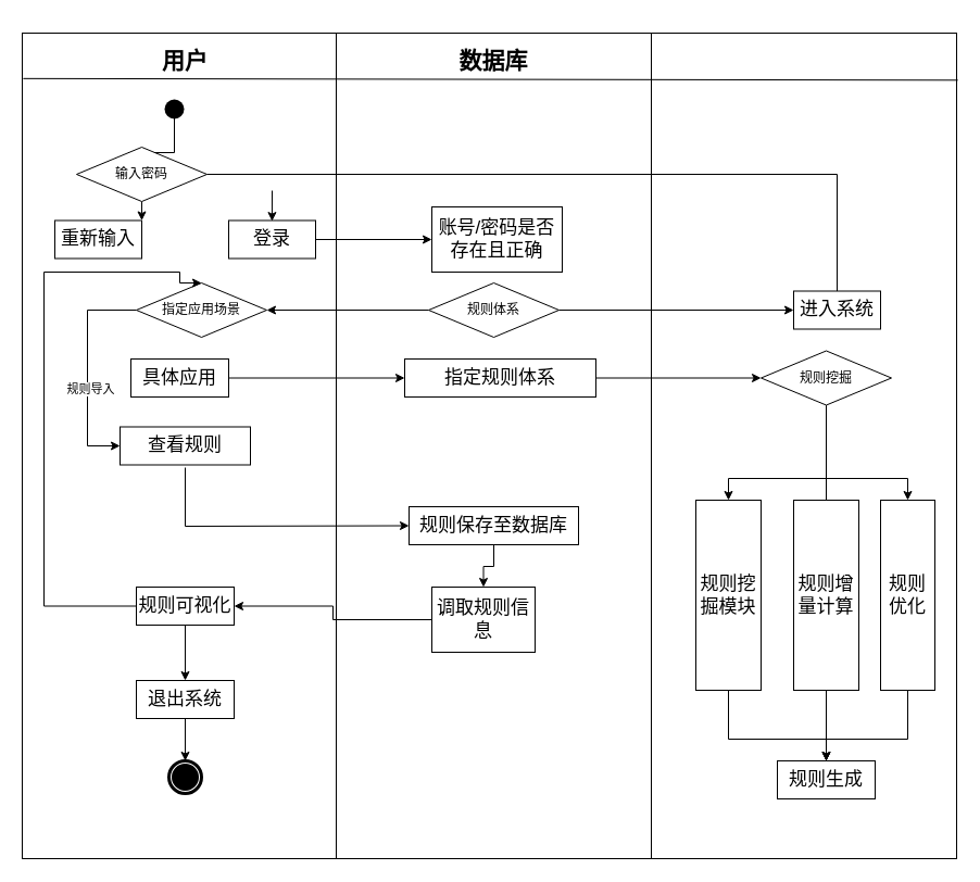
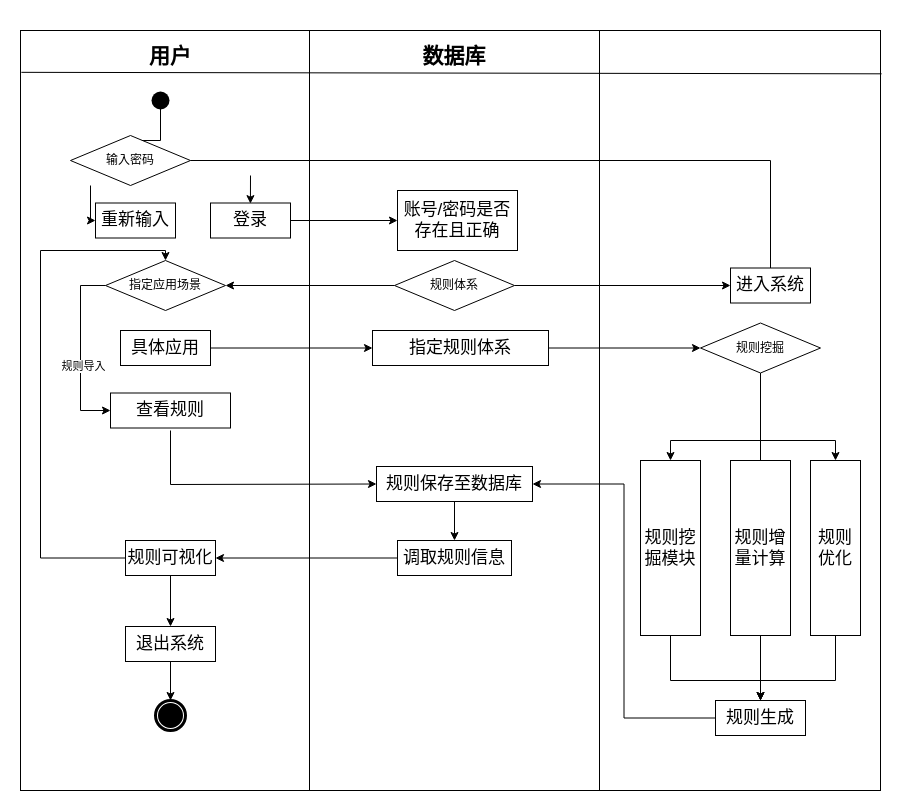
  <mxCell id="0" />
  <mxCell id="1" parent="0" />
  <mxCell id="2" value="" style="rounded=0;whiteSpace=wrap;html=1;strokeColor=#000000;strokeWidth=1;" parent="1" vertex="1"><mxGeometry x="20" y="30" width="290" height="760" as="geometry" /></mxCell>
  <mxCell id="3" style="edgeStyle=orthogonalEdgeStyle;rounded=0;orthogonalLoop=1;jettySize=auto;html=1;fontSize=21;" parent="1" source="4" target="6" edge="1"><mxGeometry relative="1" as="geometry" /></mxCell>
  <mxCell id="4" value="" style="shape=waypoint;sketch=0;fillStyle=solid;size=6;pointerEvents=1;points=[];fillColor=none;resizable=0;rotatable=0;perimeter=centerPerimeter;snapToPoint=1;strokeWidth=7;" parent="1" vertex="1"><mxGeometry x="140" y="80" width="40" height="40" as="geometry" /></mxCell>
  <mxCell id="5" style="edgeStyle=orthogonalEdgeStyle;rounded=0;orthogonalLoop=1;jettySize=auto;html=1;fontSize=21;" parent="1" source="6" target="22" edge="1"><mxGeometry relative="1" as="geometry"><Array as="points"><mxPoint x="90" y="175" /><mxPoint x="90" y="220" /><mxPoint x="80" y="220" /></Array></mxGeometry></mxCell>
  <mxCell id="6" value="输入密码" style="strokeWidth=1;html=1;shape=mxgraph.flowchart.decision;whiteSpace=wrap;" parent="1" vertex="1"><mxGeometry x="70" y="135" width="120" height="50" as="geometry" /></mxCell>
  <mxCell id="7" style="edgeStyle=orthogonalEdgeStyle;rounded=0;orthogonalLoop=1;jettySize=auto;html=1;entryX=0;entryY=0.5;entryDx=0;entryDy=0;fontSize=21;startArrow=none;startFill=0;endArrow=classic;endFill=1;exitX=0;exitY=0.5;exitDx=0;exitDy=0;exitPerimeter=0;" parent="1" source="9" target="28" edge="1"><mxGeometry relative="1" as="geometry"><Array as="points"><mxPoint x="80" y="285" /><mxPoint x="80" y="410" /></Array></mxGeometry></mxCell>
  <mxCell id="8" value="规则导入" style="edgeLabel;html=1;align=center;verticalAlign=middle;resizable=0;points=[];" vertex="1" connectable="0" parent="7"><mxGeometry x="0.167" y="2" relative="1" as="geometry"><mxPoint as="offset" /></mxGeometry></mxCell>
- <mxCell id="9" value="指定应用场景" style="strokeWidth=1;html=1;shape=mxgraph.flowchart.decision;whiteSpace=wrap;" parent="1" vertex="1"><mxGeometry x="125" y="260" width="120" height="50" as="geometry" /></mxCell>
+ <mxCell id="9" value="指定应用场景" style="strokeWidth=1;html=1;shape=mxgraph.flowchart.decision;whiteSpace=wrap;" parent="1" vertex="1"><mxGeometry x="105" y="260" width="120" height="50" as="geometry" /></mxCell>
  <mxCell id="10" value="" style="ellipse;html=1;shape=endState;fillColor=#000000;strokeColor=#000000;strokeWidth=3;" parent="1" vertex="1"><mxGeometry x="155" y="700" width="30" height="30" as="geometry" /></mxCell>
  <mxCell id="11" value="" style="rounded=0;whiteSpace=wrap;html=1;strokeColor=#000000;strokeWidth=1;" parent="1" vertex="1"><mxGeometry x="309" y="30" width="290" height="760" as="geometry" /></mxCell>
  <mxCell id="12" value="" style="rounded=0;whiteSpace=wrap;html=1;strokeColor=#000000;strokeWidth=1;" parent="1" vertex="1"><mxGeometry x="599" y="30" width="281" height="760" as="geometry" /></mxCell>
  <mxCell id="13" value="" style="endArrow=none;html=1;rounded=0;exitX=0.003;exitY=0.044;exitDx=0;exitDy=0;exitPerimeter=0;entryX=1.004;entryY=0.057;entryDx=0;entryDy=0;entryPerimeter=0;" parent="1" edge="1" target="12"><mxGeometry width="50" height="50" relative="1" as="geometry"><mxPoint x="20.87" y="71.84" as="sourcePoint" /><mxPoint x="870" y="72" as="targetPoint" /></mxGeometry></mxCell>
  <mxCell id="14" value="用户" style="text;html=1;strokeColor=none;fillColor=none;align=center;verticalAlign=middle;whiteSpace=wrap;rounded=0;strokeWidth=3;fontSize=21;fontStyle=1" parent="1" vertex="1"><mxGeometry x="140" y="40" width="60" height="30" as="geometry" /></mxCell>
  <mxCell id="15" value="数据库" style="text;html=1;strokeColor=none;fillColor=none;align=center;verticalAlign=middle;whiteSpace=wrap;rounded=0;strokeWidth=3;fontSize=21;fontStyle=1" parent="1" vertex="1"><mxGeometry x="321" y="20" width="266" height="70" as="geometry" /></mxCell>
  <mxCell id="16" value="账号/密码是否存在且正确" style="rounded=0;whiteSpace=wrap;html=1;strokeColor=#000000;strokeWidth=1;fontSize=17;" parent="1" vertex="1"><mxGeometry x="397" y="190" width="120" height="60" as="geometry" /></mxCell>
  <mxCell id="17" style="edgeStyle=orthogonalEdgeStyle;rounded=0;orthogonalLoop=1;jettySize=auto;html=1;entryX=1;entryY=0.5;entryDx=0;entryDy=0;entryPerimeter=0;fontSize=21;endArrow=none;endFill=0;exitX=0.5;exitY=0;exitDx=0;exitDy=0;" parent="1" source="18" target="6" edge="1"><mxGeometry relative="1" as="geometry"><Array as="points"><mxPoint x="770" y="268" /><mxPoint x="770" y="175" /></Array></mxGeometry></mxCell>
  <mxCell id="18" value="进入系统" style="rounded=0;whiteSpace=wrap;html=1;strokeColor=#000000;strokeWidth=1;fontSize=17;" parent="1" vertex="1"><mxGeometry x="730" y="267.5" width="80" height="35" as="geometry" /></mxCell>
  <mxCell id="19" style="edgeStyle=orthogonalEdgeStyle;rounded=0;orthogonalLoop=1;jettySize=auto;html=1;entryX=0;entryY=0.5;entryDx=0;entryDy=0;fontSize=21;" parent="1" source="21" target="16" edge="1"><mxGeometry relative="1" as="geometry" /></mxCell>
  <mxCell id="20" style="edgeStyle=orthogonalEdgeStyle;rounded=0;orthogonalLoop=1;jettySize=auto;html=1;fontSize=21;endArrow=none;endFill=0;exitX=0.499;exitY=0.018;exitDx=0;exitDy=0;exitPerimeter=0;startArrow=classic;startFill=1;" parent="1" source="21" edge="1"><mxGeometry relative="1" as="geometry"><mxPoint x="250" y="175" as="targetPoint" /><mxPoint x="250" y="225" as="sourcePoint" /></mxGeometry></mxCell>
  <mxCell id="21" value="登录" style="rounded=0;whiteSpace=wrap;html=1;strokeColor=#000000;strokeWidth=1;fontSize=17;" parent="1" vertex="1"><mxGeometry x="210" y="202.5" width="80" height="35" as="geometry" /></mxCell>
- <mxCell id="22" value="重新输入" style="rounded=0;whiteSpace=wrap;html=1;strokeColor=#000000;strokeWidth=1;fontSize=17;" parent="1" vertex="1"><mxGeometry x="50" y="202.5" width="80" height="35" as="geometry" /></mxCell>
+ <mxCell id="22" value="重新输入" style="rounded=0;whiteSpace=wrap;html=1;strokeColor=#000000;strokeWidth=1;fontSize=17;" parent="1" vertex="1"><mxGeometry x="95" y="202.5" width="80" height="35" as="geometry" /></mxCell>
  <mxCell id="23" style="edgeStyle=orthogonalEdgeStyle;rounded=0;orthogonalLoop=1;jettySize=auto;html=1;entryX=0;entryY=0.5;entryDx=0;entryDy=0;fontSize=21;" parent="1" source="25" target="18" edge="1"><mxGeometry relative="1" as="geometry" /></mxCell>
  <mxCell id="24" style="edgeStyle=orthogonalEdgeStyle;rounded=0;orthogonalLoop=1;jettySize=auto;html=1;fontSize=21;" parent="1" source="25" target="9" edge="1"><mxGeometry relative="1" as="geometry" /></mxCell>
  <mxCell id="25" value="规则体系" style="strokeWidth=1;html=1;shape=mxgraph.flowchart.decision;whiteSpace=wrap;" parent="1" vertex="1"><mxGeometry x="394" y="260" width="120" height="50" as="geometry" /></mxCell>
  <mxCell id="26" style="edgeStyle=orthogonalEdgeStyle;rounded=0;orthogonalLoop=1;jettySize=auto;html=1;entryX=0;entryY=0.5;entryDx=0;entryDy=0;fontSize=21;startArrow=none;startFill=0;endArrow=classic;endFill=1;" parent="1" source="27" target="35" edge="1"><mxGeometry relative="1" as="geometry" /></mxCell>
  <mxCell id="27" value="具体应用" style="rounded=0;whiteSpace=wrap;html=1;strokeColor=#000000;strokeWidth=1;fontSize=17;" parent="1" vertex="1"><mxGeometry x="120" y="330" width="90" height="35" as="geometry" /></mxCell>
  <mxCell id="28" value="查看规则" style="rounded=0;whiteSpace=wrap;html=1;strokeColor=#000000;strokeWidth=1;fontSize=17;" parent="1" vertex="1"><mxGeometry x="110" y="392.5" width="120" height="35" as="geometry" /></mxCell>
  <mxCell id="29" style="edgeStyle=orthogonalEdgeStyle;rounded=0;orthogonalLoop=1;jettySize=auto;html=1;entryX=0.5;entryY=0;entryDx=0;entryDy=0;fontSize=21;startArrow=none;startFill=0;endArrow=classic;endFill=1;" parent="1" source="31" target="33" edge="1"><mxGeometry relative="1" as="geometry" /></mxCell>
  <mxCell id="30" style="edgeStyle=orthogonalEdgeStyle;rounded=0;orthogonalLoop=1;jettySize=auto;html=1;exitX=0;exitY=0.5;exitDx=0;exitDy=0;entryX=0.5;entryY=0;entryDx=0;entryDy=0;entryPerimeter=0;fontSize=11;" edge="1" parent="1" source="31" target="9"><mxGeometry relative="1" as="geometry"><Array as="points"><mxPoint y="558" x="40" /><mxPoint y="250" x="40" /><mxPoint x="165" y="250" /></Array></mxGeometry></mxCell>
  <mxCell id="31" value="规则可视化" style="rounded=0;whiteSpace=wrap;html=1;strokeColor=#000000;strokeWidth=1;fontSize=17;" parent="1" vertex="1"><mxGeometry x="125" y="540" width="90" height="35" as="geometry" /></mxCell>
  <mxCell id="32" style="edgeStyle=orthogonalEdgeStyle;rounded=0;orthogonalLoop=1;jettySize=auto;html=1;entryX=0.5;entryY=0;entryDx=0;entryDy=0;fontSize=21;startArrow=none;startFill=0;endArrow=classic;endFill=1;" parent="1" source="33" target="10" edge="1"><mxGeometry relative="1" as="geometry" /></mxCell>
  <mxCell id="33" value="退出系统" style="rounded=0;whiteSpace=wrap;html=1;strokeColor=#000000;strokeWidth=1;fontSize=17;" parent="1" vertex="1"><mxGeometry x="125" y="626" width="90" height="35" as="geometry" /></mxCell>
  <mxCell id="34" style="edgeStyle=orthogonalEdgeStyle;rounded=0;orthogonalLoop=1;jettySize=auto;html=1;entryX=0;entryY=0.5;entryDx=0;entryDy=0;entryPerimeter=0;fontSize=21;startArrow=none;startFill=0;endArrow=classic;endFill=1;" parent="1" source="35" target="43" edge="1"><mxGeometry relative="1" as="geometry" /></mxCell>
  <mxCell id="35" value="指定规则体系" style="rounded=0;whiteSpace=wrap;html=1;strokeColor=#000000;strokeWidth=1;fontSize=17;" parent="1" vertex="1"><mxGeometry x="372" y="330" width="176" height="35" as="geometry" /></mxCell>
  <mxCell id="36" value="" style="edgeStyle=orthogonalEdgeStyle;rounded=0;orthogonalLoop=1;jettySize=auto;html=1;" edge="1" parent="1" source="37" target="39"><mxGeometry relative="1" as="geometry" /></mxCell>
  <mxCell id="37" value="规则保存至数据库" style="rounded=0;whiteSpace=wrap;html=1;strokeColor=#000000;strokeWidth=1;fontSize=17;" parent="1" vertex="1"><mxGeometry x="376" y="466" width="156" height="35" as="geometry" /></mxCell>
  <mxCell id="38" value="" style="edgeStyle=orthogonalEdgeStyle;rounded=0;orthogonalLoop=1;jettySize=auto;html=1;entryX=1;entryY=0.5;entryDx=0;entryDy=0;" edge="1" parent="1" source="39" target="31"><mxGeometry relative="1" as="geometry" /></mxCell>
- <mxCell id="39" value="调取规则信息" style="rounded=0;whiteSpace=wrap;html=1;strokeColor=#000000;strokeWidth=1;fontSize=17;" parent="1" vertex="1"><mxGeometry x="397" y="540" width="95" height="60" as="geometry" /></mxCell>
+ <mxCell id="39" value="调取规则信息" style="rounded=0;whiteSpace=wrap;html=1;strokeColor=#000000;strokeWidth=1;fontSize=17;" parent="1" vertex="1"><mxGeometry x="397" y="540" width="114" height="35" as="geometry" /></mxCell>
  <mxCell id="40" style="edgeStyle=orthogonalEdgeStyle;rounded=0;orthogonalLoop=1;jettySize=auto;html=1;entryX=0.5;entryY=0;entryDx=0;entryDy=0;fontSize=21;startArrow=none;startFill=0;endArrow=classic;endFill=1;" parent="1" source="43" edge="1"><mxGeometry relative="1" as="geometry"><mxPoint x="760" y="501" as="targetPoint" /></mxGeometry></mxCell>
  <mxCell id="41" style="edgeStyle=orthogonalEdgeStyle;rounded=0;orthogonalLoop=1;jettySize=auto;html=1;fontSize=21;startArrow=none;startFill=0;endArrow=classic;endFill=1;entryX=0.5;entryY=0;entryDx=0;entryDy=0;" parent="1" source="43" target="45" edge="1"><mxGeometry relative="1" as="geometry"><Array as="points"><mxPoint x="760" y="440" /><mxPoint x="670" y="440" /></Array><mxPoint x="670" y="450" as="targetPoint" /></mxGeometry></mxCell>
  <mxCell id="42" style="edgeStyle=orthogonalEdgeStyle;rounded=0;orthogonalLoop=1;jettySize=auto;html=1;entryX=0.5;entryY=0;entryDx=0;entryDy=0;fontSize=21;startArrow=none;startFill=0;endArrow=classic;endFill=1;" parent="1" source="43" target="48" edge="1"><mxGeometry relative="1" as="geometry"><Array as="points"><mxPoint x="760" y="440" /><mxPoint x="835" y="440" /></Array></mxGeometry></mxCell>
  <mxCell id="43" value="规则挖掘" style="strokeWidth=1;html=1;shape=mxgraph.flowchart.decision;whiteSpace=wrap;" parent="1" vertex="1"><mxGeometry x="700" y="322.5" width="120" height="50" as="geometry" /></mxCell>
  <mxCell id="44" style="edgeStyle=orthogonalEdgeStyle;rounded=0;orthogonalLoop=1;jettySize=auto;html=1;fontSize=21;startArrow=none;startFill=0;endArrow=classic;endFill=1;exitX=0.5;exitY=1;exitDx=0;exitDy=0;" parent="1" source="45" edge="1"><mxGeometry relative="1" as="geometry"><mxPoint x="760" y="700" as="targetPoint" /><Array as="points"><mxPoint x="670" y="680" /><mxPoint x="760" y="680" /></Array></mxGeometry></mxCell>
  <mxCell id="45" value="规则挖掘模块" style="rounded=0;whiteSpace=wrap;html=1;strokeColor=#000000;strokeWidth=1;fontSize=17;" parent="1" vertex="1"><mxGeometry x="640" y="460" width="60" height="175" as="geometry" /></mxCell>
  <mxCell id="46" style="edgeStyle=orthogonalEdgeStyle;rounded=0;orthogonalLoop=1;jettySize=auto;html=1;fontSize=21;startArrow=none;startFill=0;endArrow=classic;endFill=1;exitX=0.5;exitY=1;exitDx=0;exitDy=0;" parent="1" source="52" target="51" edge="1"><mxGeometry relative="1" as="geometry"><mxPoint x="760" y="661" as="sourcePoint" /></mxGeometry></mxCell>
  <mxCell id="47" style="edgeStyle=orthogonalEdgeStyle;rounded=0;orthogonalLoop=1;jettySize=auto;html=1;fontSize=21;startArrow=none;startFill=0;endArrow=classic;endFill=1;" parent="1" source="48" edge="1"><mxGeometry relative="1" as="geometry"><mxPoint x="760" y="700" as="targetPoint" /><Array as="points"><mxPoint x="835" y="680" /><mxPoint x="760" y="680" /></Array></mxGeometry></mxCell>
  <mxCell id="48" value="规则优化" style="rounded=0;whiteSpace=wrap;html=1;strokeColor=#000000;strokeWidth=1;fontSize=17;" parent="1" vertex="1"><mxGeometry x="810" y="460" width="50" height="175" as="geometry" /></mxCell>
  <mxCell id="49" style="edgeStyle=orthogonalEdgeStyle;rounded=0;orthogonalLoop=1;jettySize=auto;html=1;exitX=0.5;exitY=1;exitDx=0;exitDy=0;fontSize=21;startArrow=none;startFill=0;endArrow=classic;endFill=1;" parent="1" source="45" target="45" edge="1"><mxGeometry relative="1" as="geometry" /></mxCell>
+ <mxCell id="50" style="edgeStyle=orthogonalEdgeStyle;rounded=0;orthogonalLoop=1;jettySize=auto;html=1;entryX=1;entryY=0.5;entryDx=0;entryDy=0;fontSize=21;startArrow=none;startFill=0;endArrow=classic;endFill=1;" parent="1" source="51" target="37" edge="1"><mxGeometry relative="1" as="geometry" /></mxCell>
  <mxCell id="51" value="规则生成" style="rounded=0;whiteSpace=wrap;html=1;strokeColor=#000000;strokeWidth=1;fontSize=17;" parent="1" vertex="1"><mxGeometry x="715" y="700" width="90" height="35" as="geometry" /></mxCell>
  <mxCell id="52" value="规则增量计算" style="rounded=0;whiteSpace=wrap;html=1;strokeColor=#000000;strokeWidth=1;fontSize=17;" vertex="1" parent="1"><mxGeometry x="730" y="460" width="60" height="175" as="geometry" /></mxCell>
  <mxCell id="53" value="" style="endArrow=classic;html=1;rounded=0;entryX=0;entryY=0.5;entryDx=0;entryDy=0;" edge="1" parent="1" target="37"><mxGeometry width="50" height="50" relative="1" as="geometry"><mxPoint x="170" y="430" as="sourcePoint" /><mxPoint x="420" y="290" as="targetPoint" /><Array as="points"><mxPoint x="170" y="484" /></Array></mxGeometry></mxCell>
